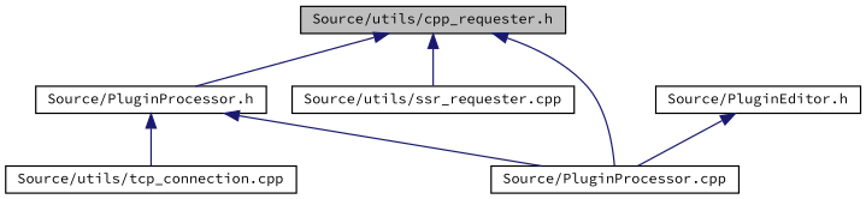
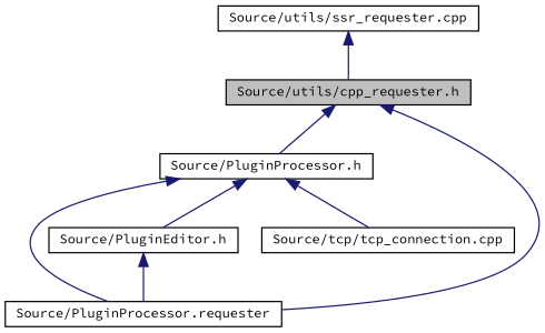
  digraph {
    fontname="Source Code Pro"
    node [color=black fillcolor=white fontname="Source Code Pro" fontsize=10 shape=record style=filled]
    edge [color=midnightblue dir=back fontname="Source Code Pro" fontsize=10 labelfontname=Helvetica labelfontsize=10 style=solid]
    n1 [fillcolor=grey75 fontcolor=black height=0.2 label="Source/utils/cpp_requester.h" width=0.4]
    n2 [height=0.2 label="Source/PluginProcessor.h" width=0.4]
-   n3 [height=0.2 label="Source/PluginProcessor.cpp" width=0.4]
+   n3 [height=0.2 label="Source/PluginProcessor.requester" width=0.4]
    n4 [height=0.2 label="Source/utils/ssr_requester.cpp" width=0.4]
    n5 [height=0.2 label="Source/PluginEditor.h" width=0.4]
-   n6 [height=0.2 label="Source/utils/tcp_connection.cpp" width=0.4]
+   n6 [height=0.2 label="Source/tcp/tcp_connection.cpp" width=0.4]
    n1 -> n2
    n1 -> n3
-   n1 -> n4
+   n4 -> n1
    n2 -> n3
+   n2 -> n5
    n2 -> n6
    n5 -> n3
  }
